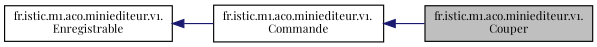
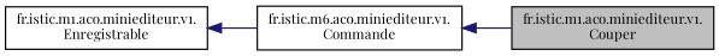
  digraph {
    fontname="Playfair Display"
    rankdir=LR
    node [color=black fillcolor=white fontname="Playfair Display" fontsize=10 shape=record style=filled]
    edge [color=midnightblue dir=back fontname="Playfair Display" fontsize=10 labelfontname=Helvetica labelfontsize=10 style=solid]
    n1 [fillcolor=grey75 fontcolor=black height=0.2 label="fr.istic.m1.aco.miniediteur.v1.\lCouper" width=0.4]
-   n2 [height=0.2 label="fr.istic.m1.aco.miniediteur.v1.\lCommande" width=0.4]
+   n2 [height=0.2 label="fr.istic.m6.aco.miniediteur.v1.\lCommande" width=0.4]
    n3 [height=0.2 label="fr.istic.m1.aco.miniediteur.v1.\lEnregistrable" width=0.4]
    n2 -> n1
    n3 -> n2
  }
